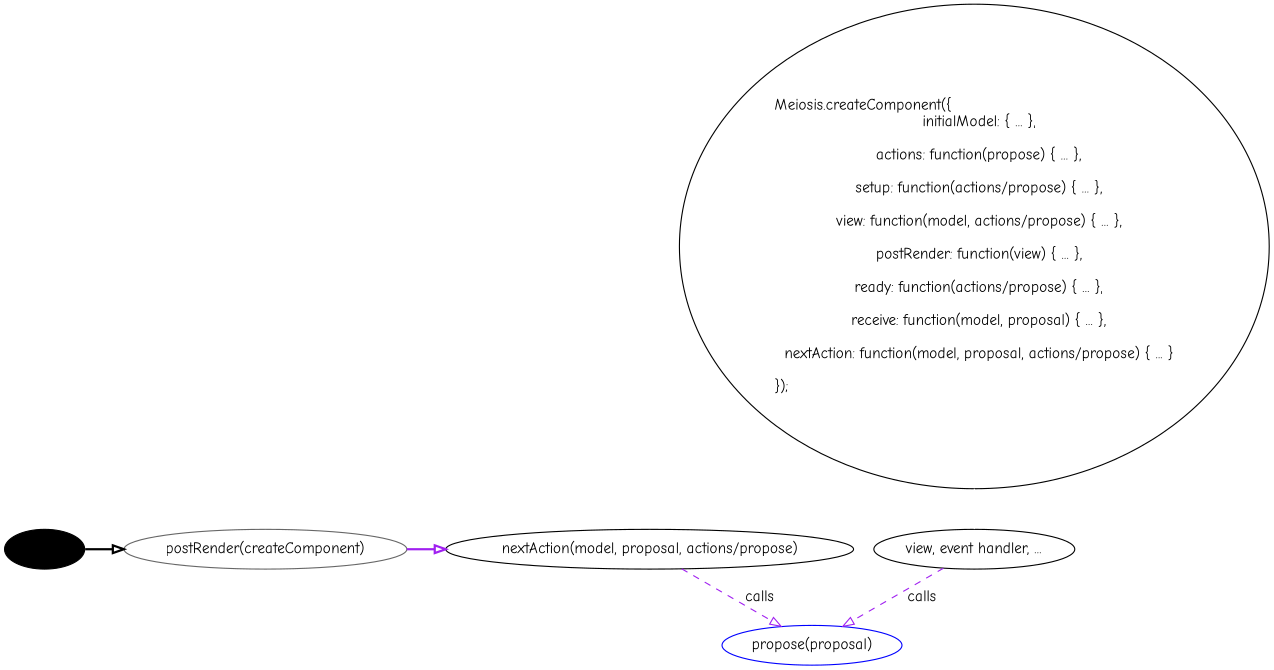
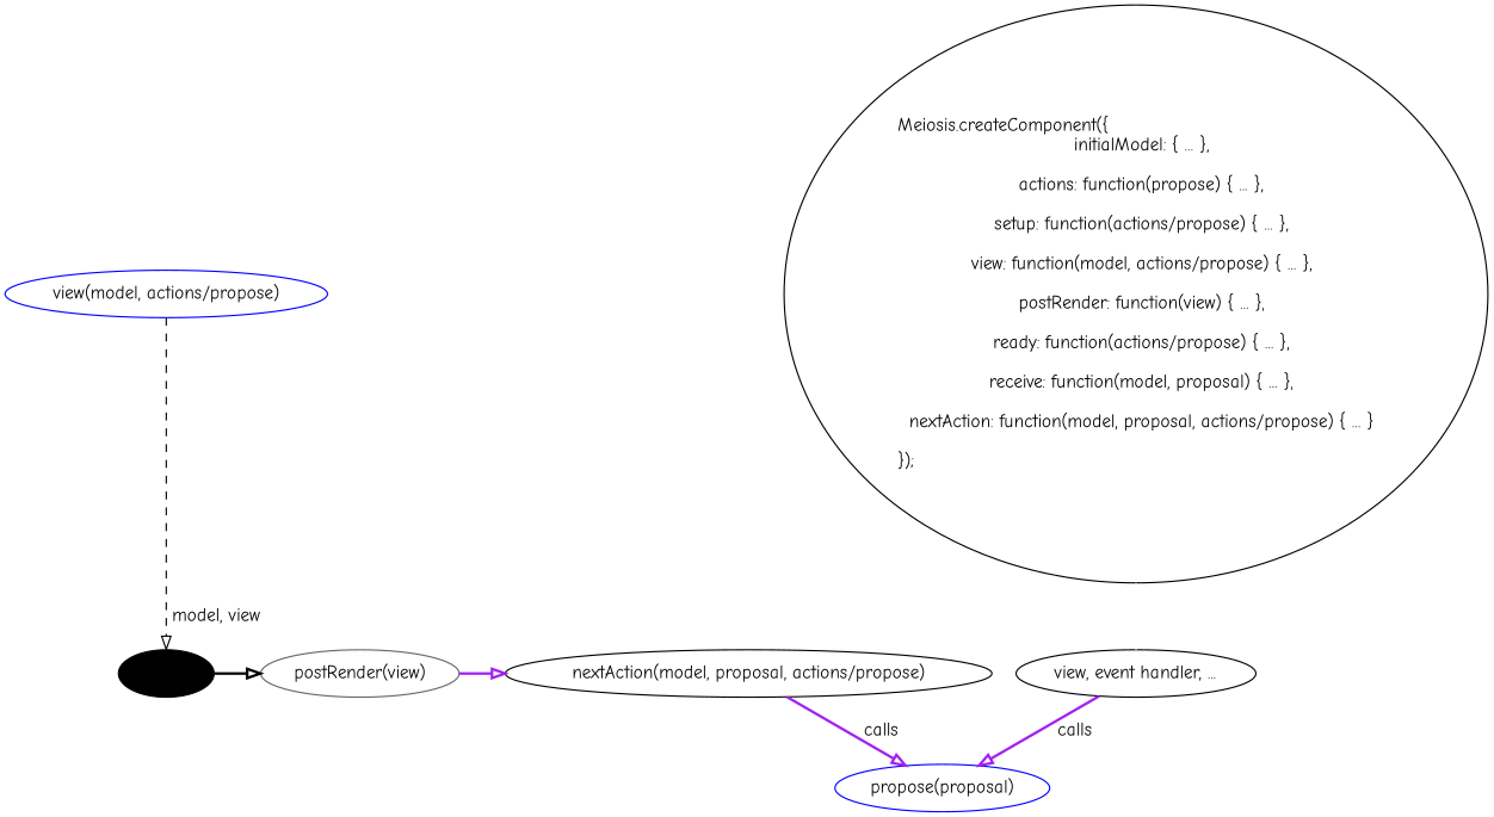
  digraph {
    fontname="Comic Neue"
    node [color=black fontname="Comic Neue"]
    edge [arrowhead=onormal color=purple fontname="Comic Neue" style=bold]
    render [style=filled]
-   n2 [color=gray40 label="postRender(createComponent)"]
+   n2 [color=gray40 label="postRender(view)"]
    n3 [label="nextAction(model, proposal, actions/propose)"]
    n4 [color=blue label="propose(proposal)"]
    n5 [label="\lMeiosis.createComponent(\{\l\ \ initialModel: \{ ... \},\n    \l  actions: function(propose) \{ ... \},\n    \l  setup: function(actions/propose) \{ ... \},\n    \l  view: function(model, actions/propose) \{ ... \},\n    \l  postRender: function(view) \{ ... \},\n    \l  ready: function(actions/propose) \{ ... \},\n    \l  receive: function(model, proposal) \{ ... \},\n    \l  nextAction: function(model, proposal, actions/propose) \{ ... \}\n    \l\});\l\l"]
    n6 [label="view, event handler, ..."]
+   n7 [color=blue label="view(model, actions/propose)"]
    subgraph sub_1 {
      rank=same
      render
      n2
      n3
    }
    render -> n2 [color=black]
    n2 -> n3
-   n3 -> n4 [label=" calls" style=dashed]
+   n3 -> n4 [label=" calls"]
    n5 -> n6 [arrowhead=none arrowtail=empty color=white style=""]
-   n6 -> n4 [label=" calls" style=dashed]
+   n6 -> n4 [label=" calls"]
+   n7 -> render [color=black label=" model, view" style=dashed]
  }
